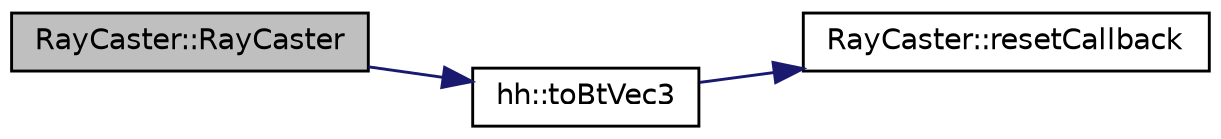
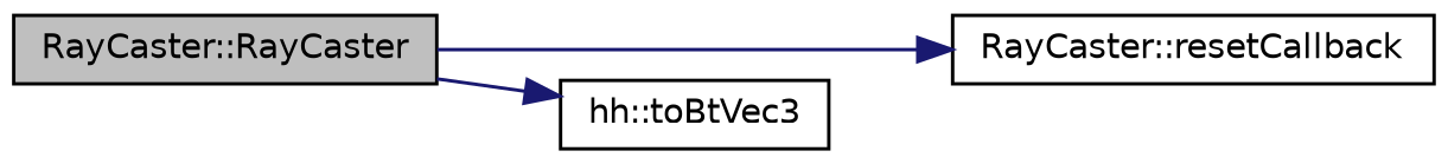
  digraph {
    rankdir=LR
    node [color=black fillcolor=white fontname=Helvetica fontsize=10 shape=record style=filled]
    edge [color=midnightblue fontname=Helvetica fontsize=10 labelfontname=Helvetica labelfontsize=10 style=solid]
    n1 [fillcolor=grey75 fontcolor=black height=0.2 label="RayCaster::RayCaster" width=0.4]
    n2 [height=0.2 label="RayCaster::resetCallback" width=0.4]
    n3 [height=0.2 label="hh::toBtVec3" width=0.4]
-   n3 -> n2
+   n1 -> n2
    n1 -> n3
  }
